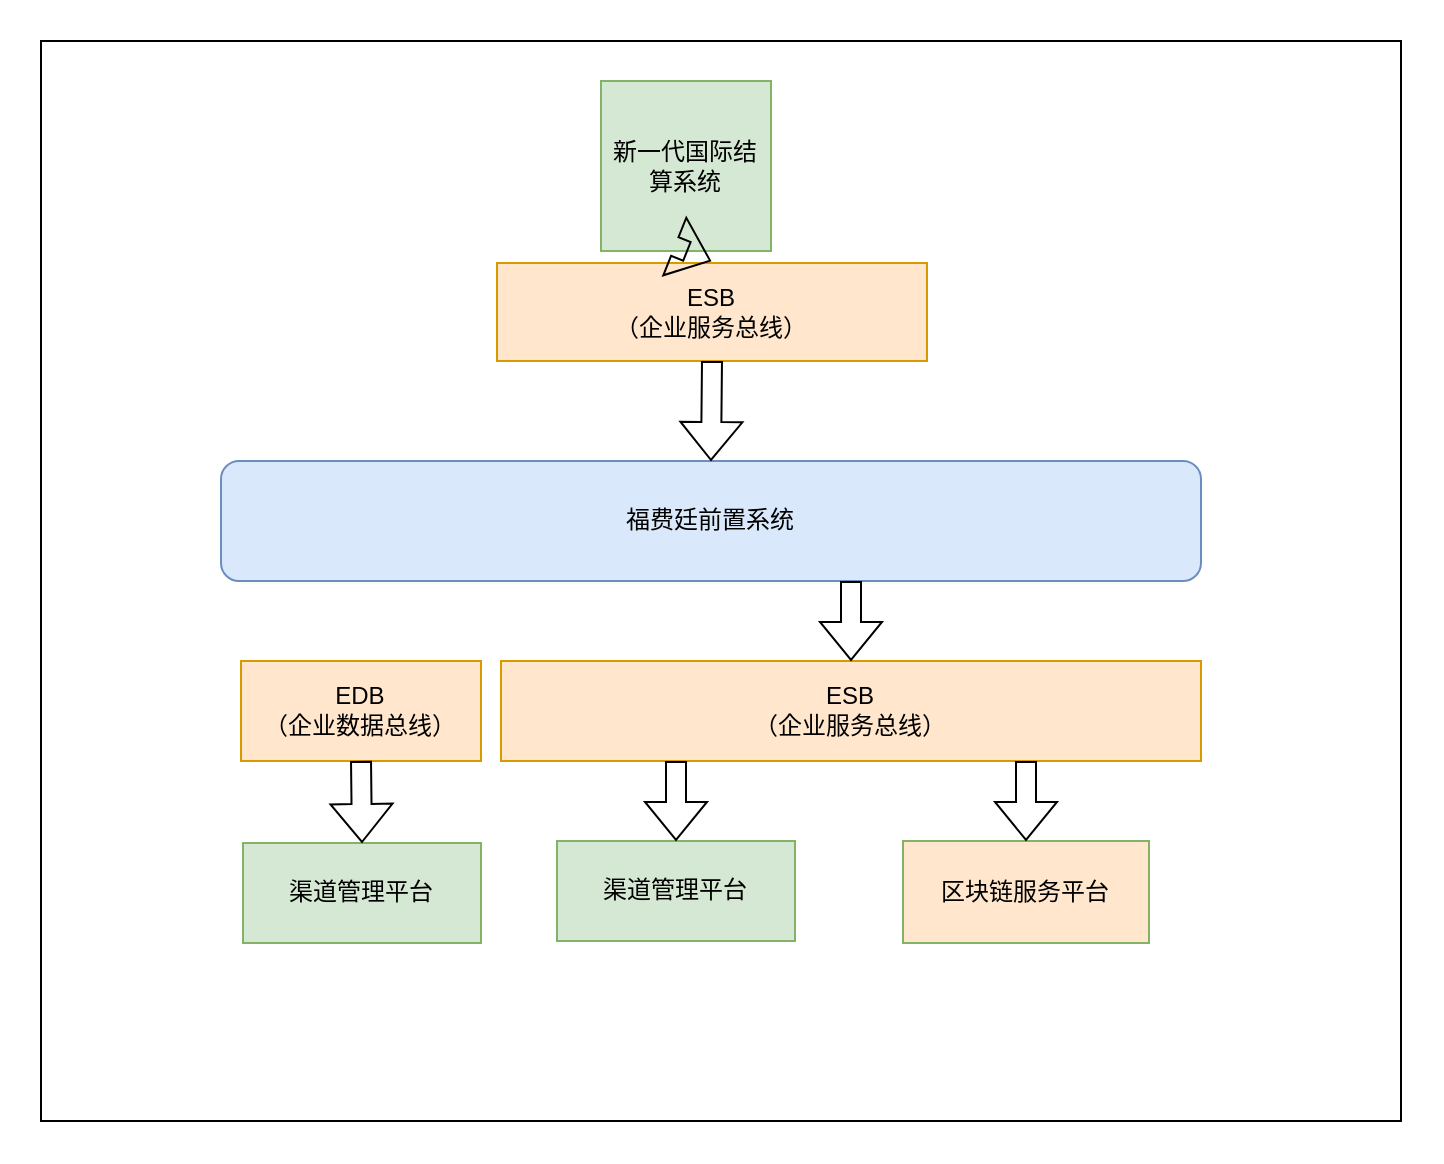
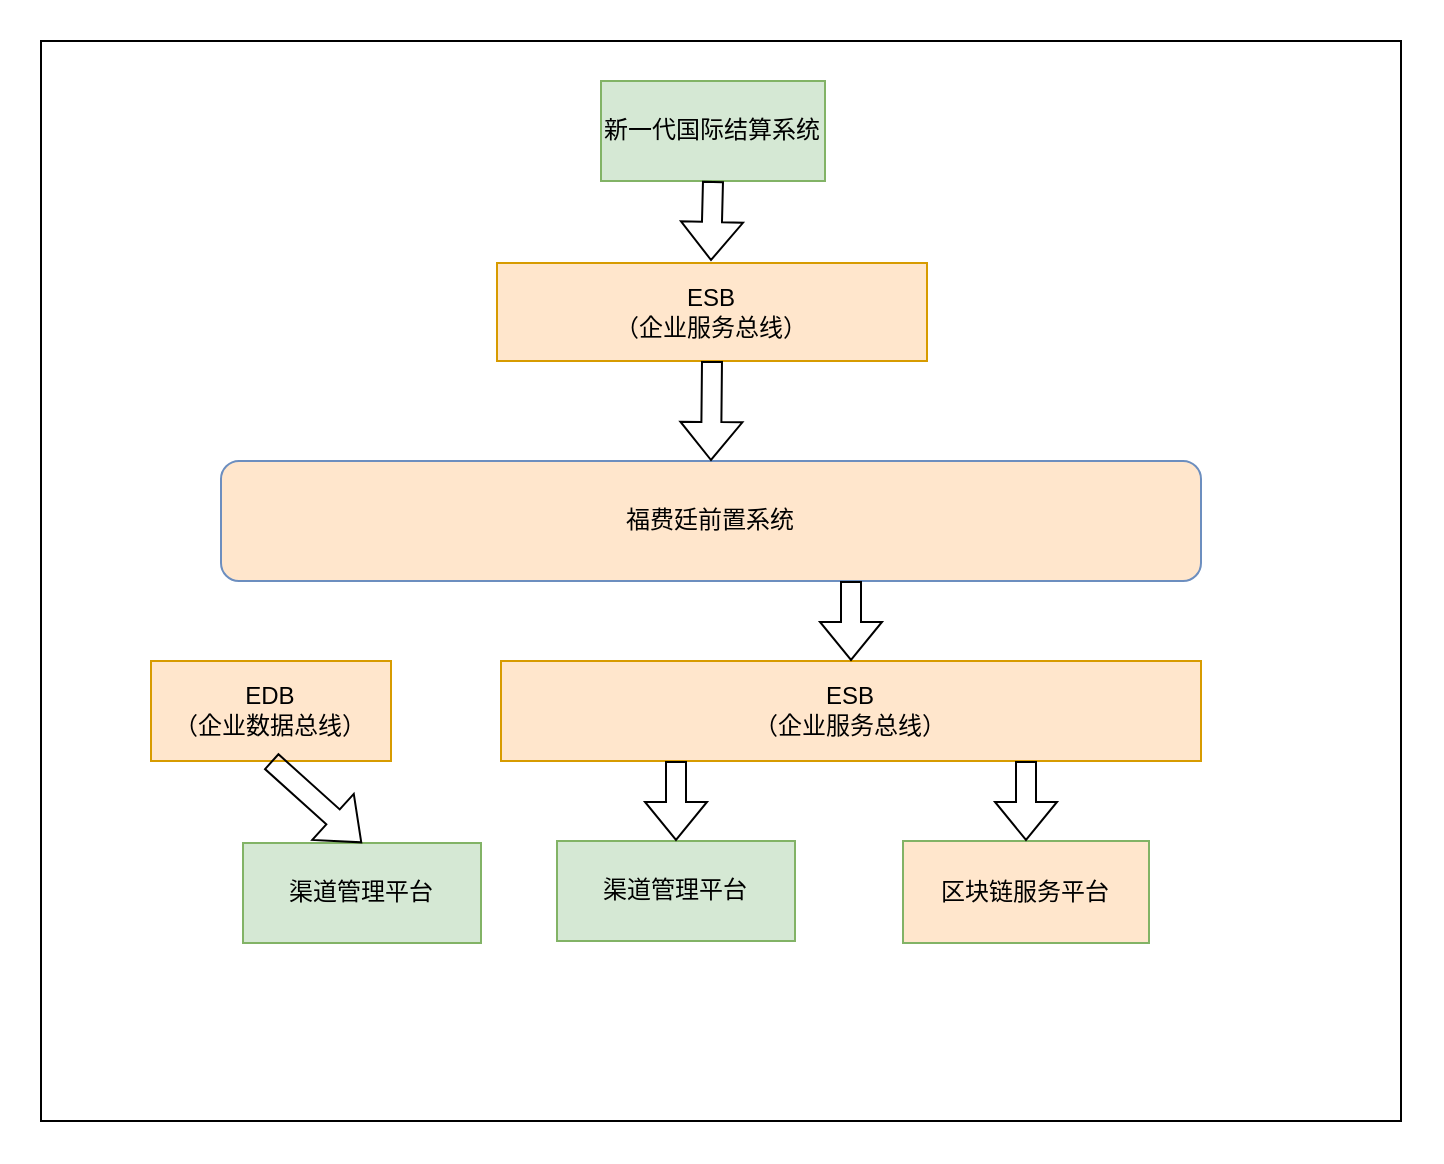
  <mxCell id="0" />
  <mxCell id="1" parent="0" />
  <mxCell id="2" value="" style="rounded=0;whiteSpace=wrap;html=1;" vertex="1" parent="1"><mxGeometry x="20" y="20" width="680" height="540" as="geometry" /></mxCell>
- <mxCell id="3" value="福费廷前置系统" style="rounded=1;whiteSpace=wrap;html=1;fillColor=#dae8fc;strokeColor=#6c8ebf;" vertex="1" parent="1"><mxGeometry x="110" y="230" width="490" height="60" as="geometry" /></mxCell>
+ <mxCell id="3" value="福费廷前置系统" style="rounded=1;whiteSpace=wrap;html=1;fillColor=#ffe6cc;strokeColor=#6c8ebf;" vertex="1" parent="1"><mxGeometry x="110" y="230" width="490" height="60" as="geometry" /></mxCell>
  <mxCell id="4" value="ESB&lt;br&gt;（企业服务总线）" style="rounded=0;whiteSpace=wrap;html=1;fillColor=#ffe6cc;strokeColor=#d79b00;" vertex="1" parent="1"><mxGeometry x="250" y="330" width="350" height="50" as="geometry" /></mxCell>
  <mxCell id="5" value="" style="shape=flexArrow;endArrow=classic;html=1;rounded=0;entryX=0.5;entryY=0;entryDx=0;entryDy=0;" edge="1" parent="1" target="4"><mxGeometry width="50" height="50" relative="1" as="geometry"><mxPoint x="425" y="290" as="sourcePoint" /><mxPoint x="290" y="350" as="targetPoint" /></mxGeometry></mxCell>
  <mxCell id="6" value="渠道管理平台" style="rounded=0;whiteSpace=wrap;html=1;fillColor=#d5e8d4;strokeColor=#82b366;" vertex="1" parent="1"><mxGeometry x="278" y="420" width="119" height="50" as="geometry" /></mxCell>
- <mxCell id="7" value="新一代国际结算系统" style="rounded=0;whiteSpace=wrap;html=1;fillColor=#d5e8d4;strokeColor=#82b366;" vertex="1" parent="1"><mxGeometry x="300" y="40" width="85" height="85" as="geometry" /></mxCell>
+ <mxCell id="7" value="新一代国际结算系统" style="rounded=0;whiteSpace=wrap;html=1;fillColor=#d5e8d4;strokeColor=#82b366;" vertex="1" parent="1"><mxGeometry x="300" y="40" width="112" height="50" as="geometry" /></mxCell>
  <mxCell id="8" value="区块链服务平台" style="rounded=0;whiteSpace=wrap;html=1;fillColor=#ffe6cc;strokeColor=#82b366;" vertex="1" parent="1"><mxGeometry x="451" y="420" width="123" height="51" as="geometry" /></mxCell>
  <mxCell id="9" value="" style="shape=flexArrow;endArrow=classic;html=1;rounded=0;exitX=0.25;exitY=1;exitDx=0;exitDy=0;" edge="1" parent="1" source="4" target="6"><mxGeometry width="50" height="50" relative="1" as="geometry"><mxPoint x="400" y="280" as="sourcePoint" /><mxPoint x="450" y="230" as="targetPoint" /></mxGeometry></mxCell>
  <mxCell id="10" value="" style="shape=flexArrow;endArrow=classic;html=1;rounded=0;exitX=0.75;exitY=1;exitDx=0;exitDy=0;entryX=0.5;entryY=0;entryDx=0;entryDy=0;" edge="1" parent="1" source="4" target="8"><mxGeometry width="50" height="50" relative="1" as="geometry"><mxPoint x="287.5" y="420" as="sourcePoint" /><mxPoint x="288.929" y="460" as="targetPoint" /></mxGeometry></mxCell>
  <mxCell id="11" value="ESB&lt;br&gt;（企业服务总线）" style="rounded=0;whiteSpace=wrap;html=1;fillColor=#ffe6cc;strokeColor=#d79b00;" vertex="1" parent="1"><mxGeometry x="248" y="131" width="215" height="49" as="geometry" /></mxCell>
  <mxCell id="12" value="" style="shape=flexArrow;endArrow=classic;html=1;rounded=0;exitX=0.5;exitY=1;exitDx=0;exitDy=0;" edge="1" parent="1" source="11"><mxGeometry width="50" height="50" relative="1" as="geometry"><mxPoint x="365" y="300" as="sourcePoint" /><mxPoint x="355" y="230" as="targetPoint" /></mxGeometry></mxCell>
  <mxCell id="13" value="" style="shape=flexArrow;endArrow=classic;html=1;rounded=0;exitX=0.5;exitY=1;exitDx=0;exitDy=0;" edge="1" parent="1" source="7"><mxGeometry width="50" height="50" relative="1" as="geometry"><mxPoint x="365" y="191" as="sourcePoint" /><mxPoint x="355" y="130" as="targetPoint" /></mxGeometry></mxCell>
- <mxCell id="14" value="EDB&lt;br&gt;（企业数据总线）" style="rounded=0;whiteSpace=wrap;html=1;fillColor=#ffe6cc;strokeColor=#d79b00;" vertex="1" parent="1"><mxGeometry x="120" y="330" width="120" height="50" as="geometry" /></mxCell>
+ <mxCell id="14" value="EDB&lt;br&gt;（企业数据总线）" style="rounded=0;whiteSpace=wrap;html=1;fillColor=#ffe6cc;strokeColor=#d79b00;" vertex="1" parent="1"><mxGeometry x="75" y="330" width="120" height="50" as="geometry" /></mxCell>
  <mxCell id="15" value="渠道管理平台" style="rounded=0;whiteSpace=wrap;html=1;fillColor=#d5e8d4;strokeColor=#82b366;" vertex="1" parent="1"><mxGeometry x="121" y="421" width="119" height="50" as="geometry" /></mxCell>
  <mxCell id="16" value="" style="shape=flexArrow;endArrow=classic;html=1;rounded=0;exitX=0.5;exitY=1;exitDx=0;exitDy=0;entryX=0.5;entryY=0;entryDx=0;entryDy=0;" edge="1" parent="1" source="14" target="15"><mxGeometry width="50" height="50" relative="1" as="geometry"><mxPoint x="347.5" y="390" as="sourcePoint" /><mxPoint x="346.269" y="430" as="targetPoint" /></mxGeometry></mxCell>
